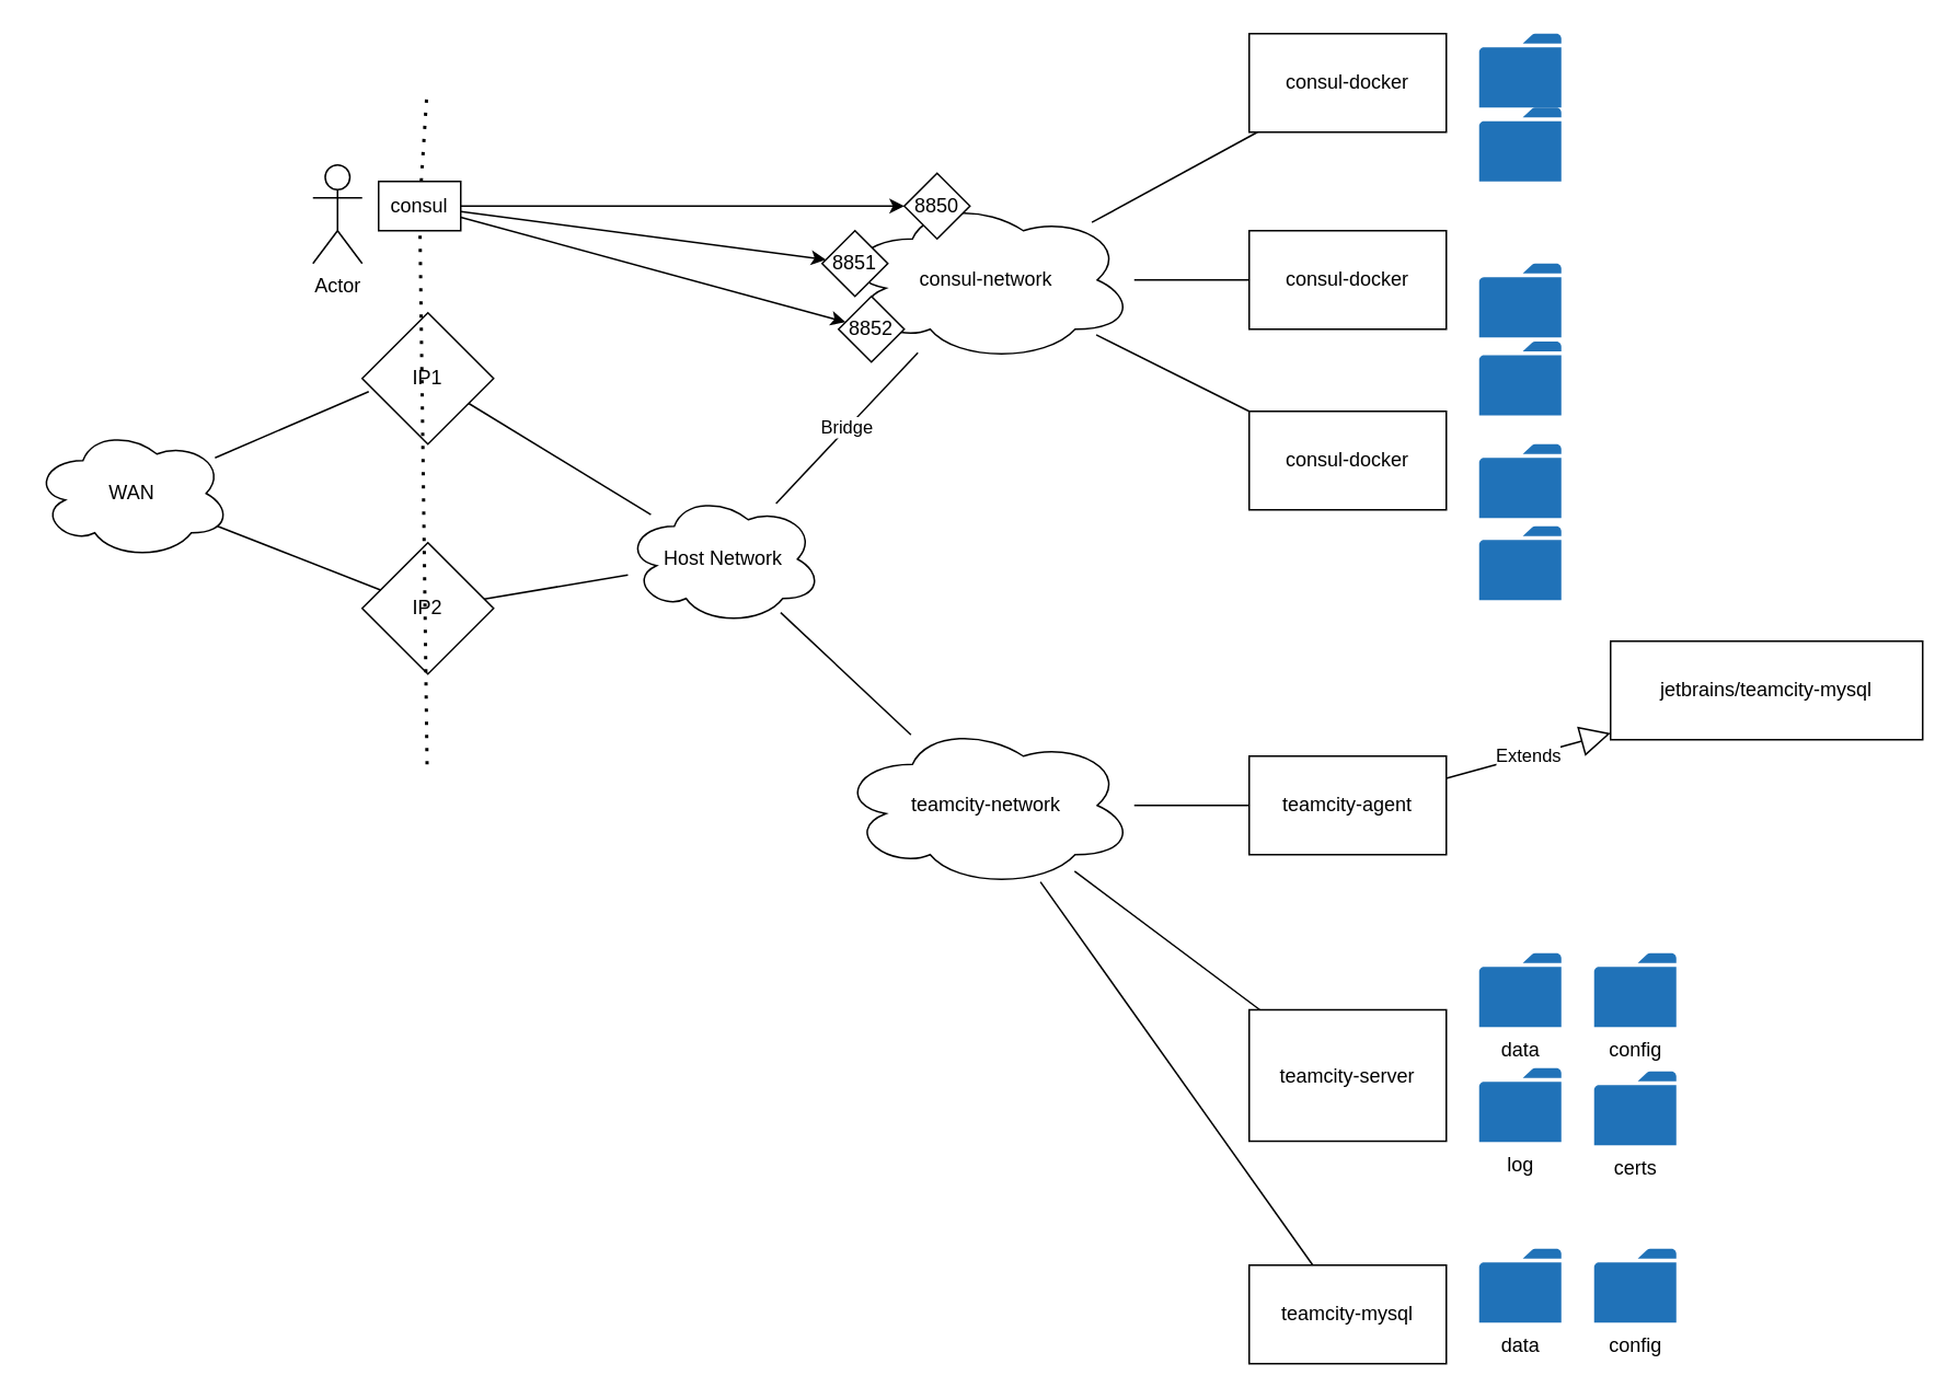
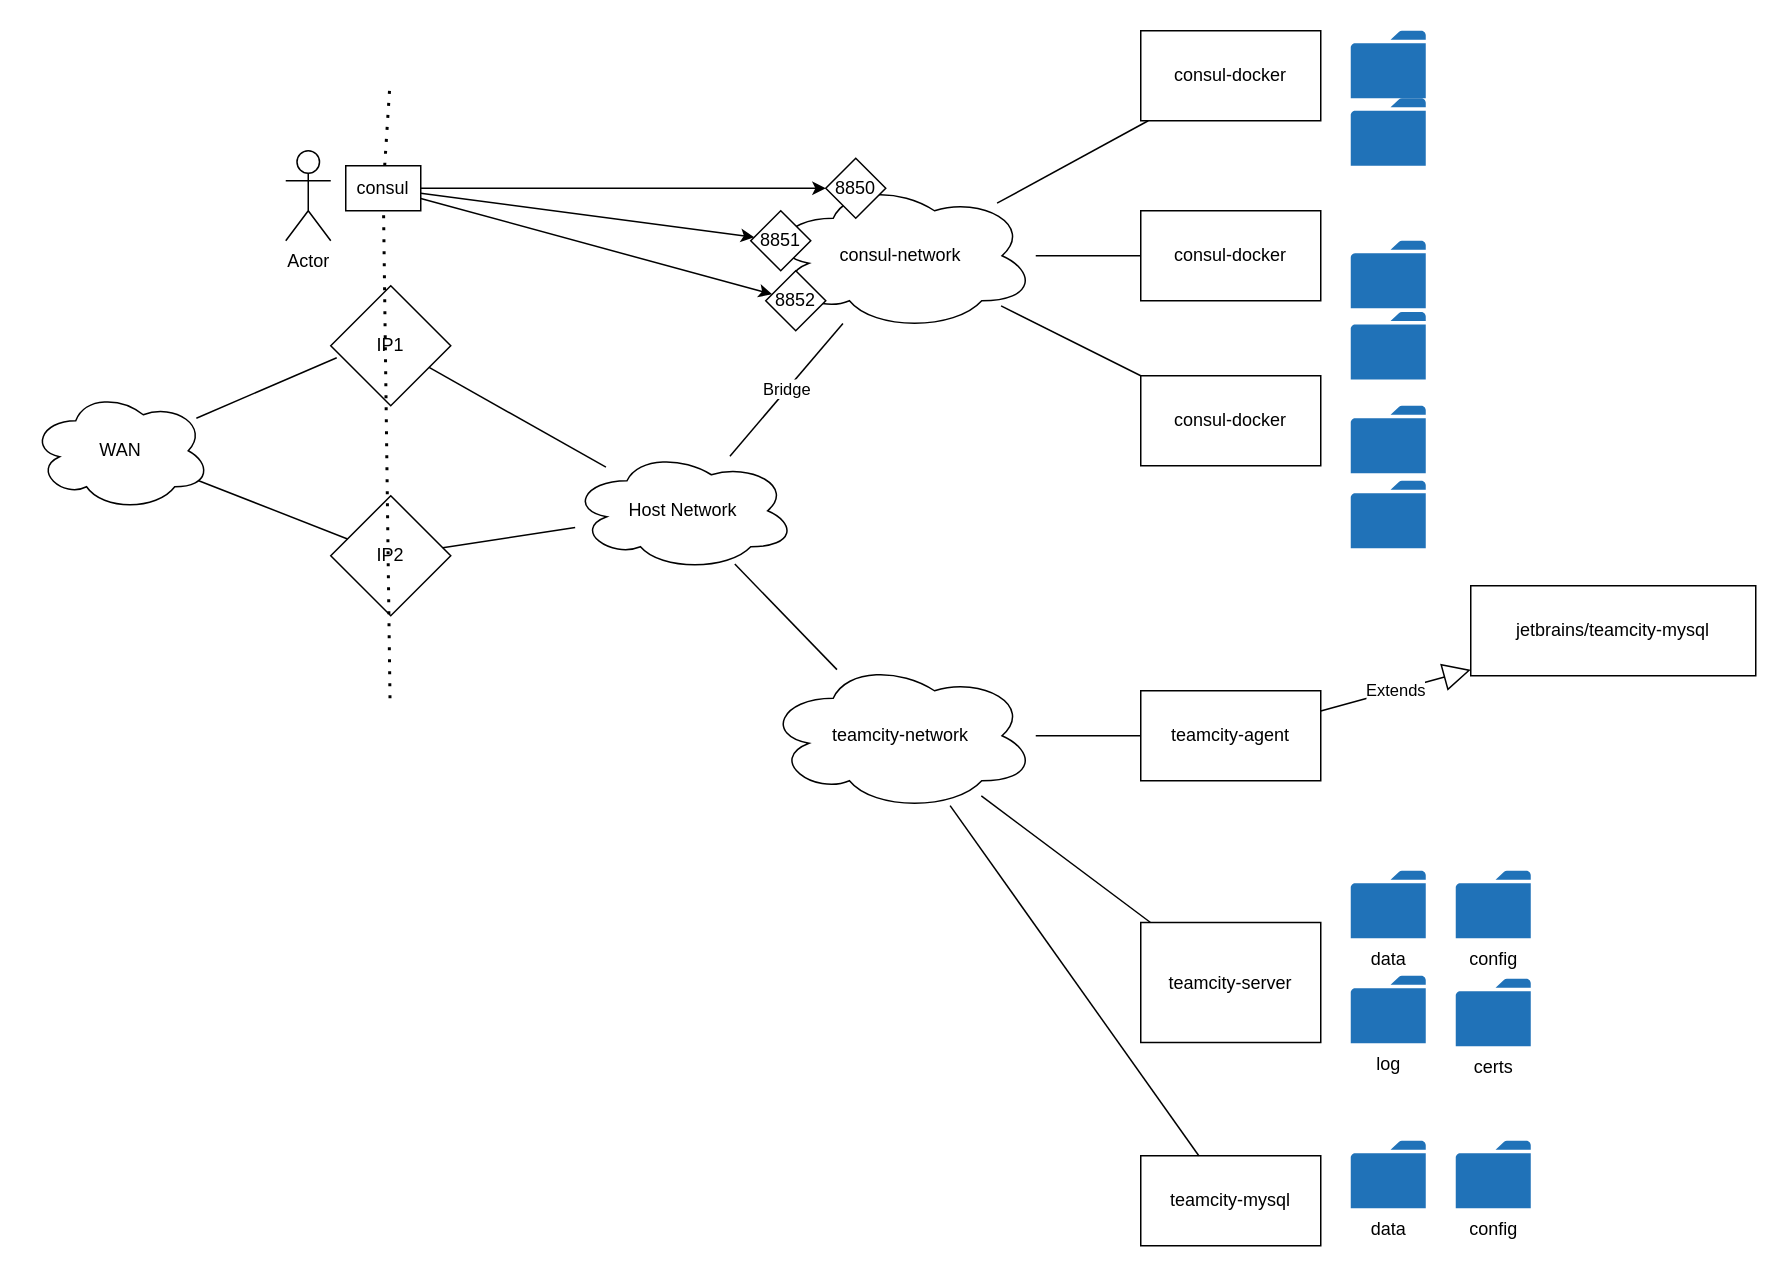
  <mxCell id="0" />
  <mxCell id="1" parent="0" />
  <mxCell id="2" value="" style="endArrow=none;dashed=1;html=1;dashPattern=1 3;strokeWidth=2;" edge="1" parent="1" source="28"><mxGeometry width="50" height="50" relative="1" as="geometry"><mxPoint x="259.5" y="465" as="sourcePoint" /><mxPoint x="259.5" y="55" as="targetPoint" /></mxGeometry></mxCell>
  <mxCell id="3" value="consul-docker" style="rounded=0;whiteSpace=wrap;html=1;" vertex="1" parent="1"><mxGeometry x="760" y="20" width="120" height="60" as="geometry" /></mxCell>
  <mxCell id="4" value="consul-docker" style="rounded=0;whiteSpace=wrap;html=1;" vertex="1" parent="1"><mxGeometry x="760" y="140" width="120" height="60" as="geometry" /></mxCell>
  <mxCell id="5" value="consul-docker" style="rounded=0;whiteSpace=wrap;html=1;" vertex="1" parent="1"><mxGeometry x="760" y="250" width="120" height="60" as="geometry" /></mxCell>
  <mxCell id="6" value="consul-network" style="ellipse;shape=cloud;whiteSpace=wrap;html=1;" vertex="1" parent="1"><mxGeometry x="510" y="120" width="180" height="100" as="geometry" /></mxCell>
- <mxCell id="7" value="Host Network" style="ellipse;shape=cloud;whiteSpace=wrap;html=1;" vertex="1" parent="1"><mxGeometry x="380" y="300" width="120" height="80" as="geometry" /></mxCell>
+ <mxCell id="7" value="Host Network" style="ellipse;shape=cloud;whiteSpace=wrap;html=1;" vertex="1" parent="1"><mxGeometry x="380" y="300" width="150" height="80" as="geometry" /></mxCell>
  <mxCell id="8" value="WAN" style="ellipse;shape=cloud;whiteSpace=wrap;html=1;" vertex="1" parent="1"><mxGeometry x="20" y="260" width="120" height="80" as="geometry" /></mxCell>
  <mxCell id="9" value="" style="endArrow=none;html=1;" edge="1" parent="1" source="6" target="3"><mxGeometry width="50" height="50" relative="1" as="geometry"><mxPoint x="570" y="100" as="sourcePoint" /><mxPoint x="620" y="50" as="targetPoint" /></mxGeometry></mxCell>
  <mxCell id="10" value="" style="endArrow=none;html=1;" edge="1" parent="1" source="6" target="4"><mxGeometry width="50" height="50" relative="1" as="geometry"><mxPoint x="560" y="380" as="sourcePoint" /><mxPoint x="610" y="330" as="targetPoint" /></mxGeometry></mxCell>
  <mxCell id="11" value="" style="endArrow=none;html=1;" edge="1" parent="1" source="6" target="5"><mxGeometry width="50" height="50" relative="1" as="geometry"><mxPoint x="760" y="300" as="sourcePoint" /><mxPoint x="810" y="250" as="targetPoint" /></mxGeometry></mxCell>
  <mxCell id="12" value="Bridge" style="endArrow=none;html=1;" edge="1" parent="1" source="7" target="6"><mxGeometry width="50" height="50" relative="1" as="geometry"><mxPoint x="490" y="420" as="sourcePoint" /><mxPoint x="540" y="370" as="targetPoint" /></mxGeometry></mxCell>
  <mxCell id="13" value="IP1" style="rhombus;whiteSpace=wrap;html=1;" vertex="1" parent="1"><mxGeometry x="220" y="190" width="80" height="80" as="geometry" /></mxCell>
  <mxCell id="14" value="" style="endArrow=none;html=1;entryX=0.05;entryY=0.6;entryDx=0;entryDy=0;entryPerimeter=0;" edge="1" parent="1" source="8" target="13"><mxGeometry width="50" height="50" relative="1" as="geometry"><mxPoint x="150" y="420" as="sourcePoint" /><mxPoint x="200" y="370" as="targetPoint" /></mxGeometry></mxCell>
  <mxCell id="15" value="" style="endArrow=none;html=1;" edge="1" parent="1" source="13" target="7"><mxGeometry width="50" height="50" relative="1" as="geometry"><mxPoint x="350" y="450" as="sourcePoint" /><mxPoint x="400" y="400" as="targetPoint" /></mxGeometry></mxCell>
  <mxCell id="16" value="teamcity-agent" style="rounded=0;whiteSpace=wrap;html=1;" vertex="1" parent="1"><mxGeometry x="760" y="460" width="120" height="60" as="geometry" /></mxCell>
  <mxCell id="17" value="teamcity-server" style="rounded=0;whiteSpace=wrap;html=1;" vertex="1" parent="1"><mxGeometry x="760" y="614.5" width="120" height="80" as="geometry" /></mxCell>
  <mxCell id="18" value="teamcity-mysql" style="rounded=0;whiteSpace=wrap;html=1;" vertex="1" parent="1"><mxGeometry x="760" y="770" width="120" height="60" as="geometry" /></mxCell>
  <mxCell id="19" value="teamcity-network" style="ellipse;shape=cloud;whiteSpace=wrap;html=1;" vertex="1" parent="1"><mxGeometry x="510" y="440" width="180" height="100" as="geometry" /></mxCell>
  <mxCell id="20" value="" style="endArrow=none;html=1;" edge="1" parent="1" source="19" target="7"><mxGeometry width="50" height="50" relative="1" as="geometry"><mxPoint x="290" y="490" as="sourcePoint" /><mxPoint x="340" y="440" as="targetPoint" /></mxGeometry></mxCell>
  <mxCell id="21" value="" style="endArrow=none;html=1;" edge="1" parent="1" source="19" target="16"><mxGeometry width="50" height="50" relative="1" as="geometry"><mxPoint x="640" y="390" as="sourcePoint" /><mxPoint x="690" y="340" as="targetPoint" /></mxGeometry></mxCell>
  <mxCell id="22" value="" style="endArrow=none;html=1;" edge="1" parent="1" source="19" target="17"><mxGeometry width="50" height="50" relative="1" as="geometry"><mxPoint x="640" y="590" as="sourcePoint" /><mxPoint x="690" y="540" as="targetPoint" /></mxGeometry></mxCell>
  <mxCell id="23" value="" style="endArrow=none;html=1;" edge="1" parent="1" source="19" target="18"><mxGeometry width="50" height="50" relative="1" as="geometry"><mxPoint x="620" y="610" as="sourcePoint" /><mxPoint x="670" y="560" as="targetPoint" /></mxGeometry></mxCell>
  <mxCell id="24" value="IP2" style="rhombus;whiteSpace=wrap;html=1;" vertex="1" parent="1"><mxGeometry x="220" y="330" width="80" height="80" as="geometry" /></mxCell>
  <mxCell id="25" value="" style="endArrow=none;html=1;" edge="1" parent="1" source="8" target="24"><mxGeometry width="50" height="50" relative="1" as="geometry"><mxPoint x="80" y="460" as="sourcePoint" /><mxPoint x="130" y="410" as="targetPoint" /></mxGeometry></mxCell>
  <mxCell id="26" value="" style="endArrow=none;html=1;" edge="1" parent="1" source="24" target="7"><mxGeometry width="50" height="50" relative="1" as="geometry"><mxPoint x="320" y="490" as="sourcePoint" /><mxPoint y="440" as="targetPoint" x="370" /></mxGeometry></mxCell>
  <mxCell id="27" value="Actor" style="shape=umlActor;verticalLabelPosition=bottom;verticalAlign=top;html=1;outlineConnect=0;" vertex="1" parent="1"><mxGeometry x="190" y="100" width="30" height="60" as="geometry" /></mxCell>
  <mxCell id="28" value="consul" style="rounded=0;whiteSpace=wrap;html=1;" vertex="1" parent="1"><mxGeometry x="230" y="110" width="50" height="30" as="geometry" /></mxCell>
  <mxCell id="29" value="" style="endArrow=none;dashed=1;html=1;dashPattern=1 3;strokeWidth=2;" edge="1" parent="1" target="28"><mxGeometry width="50" height="50" relative="1" as="geometry"><mxPoint x="259.5" y="465" as="sourcePoint" /><mxPoint x="259.5" y="55" as="targetPoint" /></mxGeometry></mxCell>
  <mxCell id="30" value="" style="endArrow=classic;html=1;" edge="1" parent="1" source="28" target="33"><mxGeometry width="50" height="50" relative="1" as="geometry"><mxPoint x="300" y="160" as="sourcePoint" /><mxPoint x="480" y="90" as="targetPoint" /></mxGeometry></mxCell>
  <mxCell id="31" value="" style="endArrow=classic;html=1;" edge="1" parent="1" source="28" target="34"><mxGeometry width="50" height="50" relative="1" as="geometry"><mxPoint x="390" y="180" as="sourcePoint" /><mxPoint x="470" y="150" as="targetPoint" /></mxGeometry></mxCell>
  <mxCell id="32" value="" style="endArrow=classic;html=1;" edge="1" parent="1" source="28" target="35"><mxGeometry width="50" height="50" relative="1" as="geometry"><mxPoint x="330" y="200" as="sourcePoint" /><mxPoint x="440" y="190" as="targetPoint" /></mxGeometry></mxCell>
  <mxCell id="33" value="8850" style="rhombus;whiteSpace=wrap;html=1;" vertex="1" parent="1"><mxGeometry x="550" y="105" width="40" height="40" as="geometry" /></mxCell>
  <mxCell id="34" value="8851" style="rhombus;whiteSpace=wrap;html=1;" vertex="1" parent="1"><mxGeometry x="500" y="140" width="40" height="40" as="geometry" /></mxCell>
  <mxCell id="35" value="8852" style="rhombus;whiteSpace=wrap;html=1;" vertex="1" parent="1"><mxGeometry x="510" y="180" width="40" height="40" as="geometry" /></mxCell>
  <mxCell id="36" value="" style="pointerEvents=1;shadow=0;dashed=0;html=1;strokeColor=none;labelPosition=center;verticalLabelPosition=bottom;verticalAlign=top;outlineConnect=0;align=center;shape=mxgraph.office.concepts.folder;fillColor=#2072B8;" vertex="1" parent="1"><mxGeometry x="900" y="20" width="50" height="45" as="geometry" /></mxCell>
  <mxCell id="37" value="" style="pointerEvents=1;shadow=0;dashed=0;html=1;strokeColor=none;labelPosition=center;verticalLabelPosition=bottom;verticalAlign=top;outlineConnect=0;align=center;shape=mxgraph.office.concepts.folder;fillColor=#2072B8;" vertex="1" parent="1"><mxGeometry x="900" y="160" width="50" height="45" as="geometry" /></mxCell>
  <mxCell id="38" value="" style="pointerEvents=1;shadow=0;dashed=0;html=1;strokeColor=none;labelPosition=center;verticalLabelPosition=bottom;verticalAlign=top;outlineConnect=0;align=center;shape=mxgraph.office.concepts.folder;fillColor=#2072B8;" vertex="1" parent="1"><mxGeometry x="900" y="270" width="50" height="45" as="geometry" /></mxCell>
  <mxCell id="39" value="" style="pointerEvents=1;shadow=0;dashed=0;html=1;strokeColor=none;labelPosition=center;verticalLabelPosition=bottom;verticalAlign=top;outlineConnect=0;align=center;shape=mxgraph.office.concepts.folder;fillColor=#2072B8;" vertex="1" parent="1"><mxGeometry x="900" y="65" width="50" height="45" as="geometry" /></mxCell>
  <mxCell id="40" value="" style="pointerEvents=1;shadow=0;dashed=0;html=1;strokeColor=none;labelPosition=center;verticalLabelPosition=bottom;verticalAlign=top;outlineConnect=0;align=center;shape=mxgraph.office.concepts.folder;fillColor=#2072B8;" vertex="1" parent="1"><mxGeometry x="900" y="207.5" width="50" height="45" as="geometry" /></mxCell>
  <mxCell id="41" value="" style="pointerEvents=1;shadow=0;dashed=0;html=1;strokeColor=none;labelPosition=center;verticalLabelPosition=bottom;verticalAlign=top;outlineConnect=0;align=center;shape=mxgraph.office.concepts.folder;fillColor=#2072B8;" vertex="1" parent="1"><mxGeometry x="900" y="320" width="50" height="45" as="geometry" /></mxCell>
  <mxCell id="42" value="data" style="pointerEvents=1;shadow=0;dashed=0;html=1;strokeColor=none;labelPosition=center;verticalLabelPosition=bottom;verticalAlign=top;outlineConnect=0;align=center;shape=mxgraph.office.concepts.folder;fillColor=#2072B8;" vertex="1" parent="1"><mxGeometry x="900" y="580" width="50" height="45" as="geometry" /></mxCell>
  <mxCell id="43" value="log" style="pointerEvents=1;shadow=0;dashed=0;html=1;strokeColor=none;labelPosition=center;verticalLabelPosition=bottom;verticalAlign=top;outlineConnect=0;align=center;shape=mxgraph.office.concepts.folder;fillColor=#2072B8;" vertex="1" parent="1"><mxGeometry x="900" y="650" width="50" height="45" as="geometry" /></mxCell>
  <mxCell id="44" value="config" style="pointerEvents=1;shadow=0;dashed=0;html=1;strokeColor=none;labelPosition=center;verticalLabelPosition=bottom;verticalAlign=top;outlineConnect=0;align=center;shape=mxgraph.office.concepts.folder;fillColor=#2072B8;" vertex="1" parent="1"><mxGeometry x="970" y="580" width="50" height="45" as="geometry" /></mxCell>
  <mxCell id="45" value="certs" style="pointerEvents=1;shadow=0;dashed=0;html=1;strokeColor=none;labelPosition=center;verticalLabelPosition=bottom;verticalAlign=top;outlineConnect=0;align=center;shape=mxgraph.office.concepts.folder;fillColor=#2072B8;" vertex="1" parent="1"><mxGeometry x="970" y="652" width="50" height="45" as="geometry" /></mxCell>
  <mxCell id="46" value="data" style="pointerEvents=1;shadow=0;dashed=0;html=1;strokeColor=none;labelPosition=center;verticalLabelPosition=bottom;verticalAlign=top;outlineConnect=0;align=center;shape=mxgraph.office.concepts.folder;fillColor=#2072B8;" vertex="1" parent="1"><mxGeometry x="900" y="760" width="50" height="45" as="geometry" /></mxCell>
  <mxCell id="47" value="config" style="pointerEvents=1;shadow=0;dashed=0;html=1;strokeColor=none;labelPosition=center;verticalLabelPosition=bottom;verticalAlign=top;outlineConnect=0;align=center;shape=mxgraph.office.concepts.folder;fillColor=#2072B8;" vertex="1" parent="1"><mxGeometry x="970" y="760" width="50" height="45" as="geometry" /></mxCell>
  <mxCell id="48" value="Extends" style="endArrow=block;endSize=16;endFill=0;html=1;" edge="1" parent="1" source="16" target="49"><mxGeometry width="160" relative="1" as="geometry"><mxPoint x="980" y="470" as="sourcePoint" /><mxPoint x="1140" y="470" as="targetPoint" /></mxGeometry></mxCell>
  <mxCell id="49" value="jetbrains/teamcity-mysql" style="rounded=0;whiteSpace=wrap;html=1;" vertex="1" parent="1"><mxGeometry x="980" y="390" width="190" height="60" as="geometry" /></mxCell>
